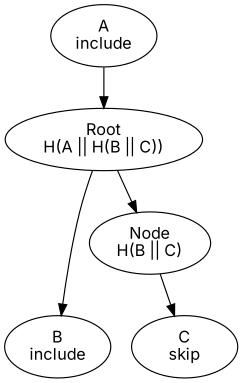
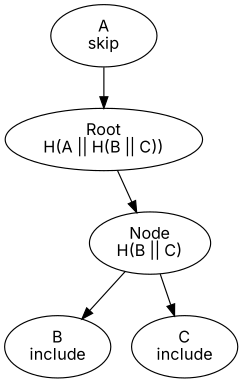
  digraph {
    fontname=Inter
    node [fontname=Inter]
    edge [fontname=Inter]
    n1 [label="Root\nH(A || H(B || C))"]
    n2 [label="Node\nH(B || C)"]
-   n3 [label="A\ninclude"]
+   n3 [label="A\nskip"]
    n4 [label="B\ninclude"]
-   n5 [label="C\nskip"]
+   n5 [label="C\ninclude"]
    n1 -> n2
-   n1 -> n4
+   n2 -> n4
    n2 -> n5
    n3 -> n1
  }
